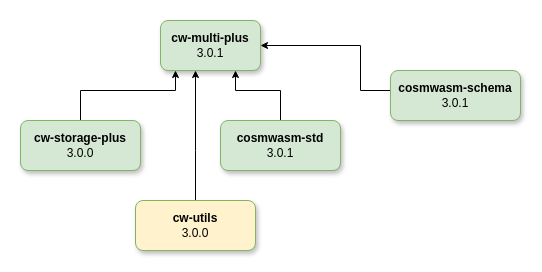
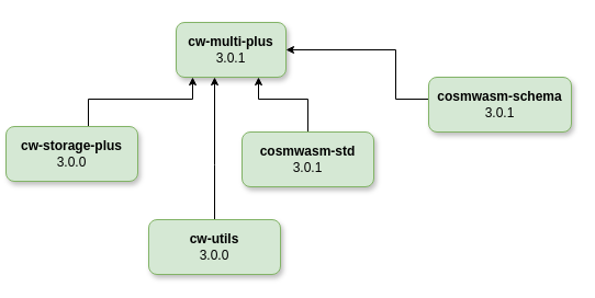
  <mxCell id="0" />
  <mxCell id="1" parent="0" />
  <mxCell id="2" style="edgeStyle=orthogonalEdgeStyle;rounded=0;orthogonalLoop=1;jettySize=auto;html=1;entryX=1;entryY=0.5;entryDx=0;entryDy=0;strokeColor=default;align=center;verticalAlign=middle;fontFamily=Helvetica;fontSize=11;fontColor=default;labelBackgroundColor=default;startSize=5;endArrow=classic;endFill=1;endSize=5;curved=0;" parent="1" source="6" target="5" edge="1"><mxGeometry relative="1" as="geometry"><Array as="points"><mxPoint x="360" y="90" /><mxPoint x="360" y="45" /></Array></mxGeometry></mxCell>
  <mxCell id="3" style="edgeStyle=orthogonalEdgeStyle;rounded=0;orthogonalLoop=1;jettySize=auto;html=1;entryX=0.75;entryY=1;entryDx=0;entryDy=0;strokeColor=default;align=center;verticalAlign=middle;fontFamily=Helvetica;fontSize=11;fontColor=default;labelBackgroundColor=default;startSize=5;endArrow=classic;endFill=1;endSize=5;curved=0;" parent="1" source="4" target="5" edge="1"><mxGeometry relative="1" as="geometry"><Array as="points"><mxPoint x="280" y="90" /><mxPoint x="235" y="90" /></Array></mxGeometry></mxCell>
  <mxCell id="4" value="&lt;b&gt;cosmwasm-std&lt;/b&gt;&lt;br&gt;3.0.1" style="rounded=1;whiteSpace=wrap;html=1;fillColor=#d5e8d4;strokeColor=#82b366;shadow=1;glass=0;" parent="1" vertex="1"><mxGeometry x="220" y="120" width="120" height="50" as="geometry" /></mxCell>
  <mxCell id="5" value="&lt;b&gt;cw-multi-plus&lt;/b&gt;&lt;div&gt;3.0.1&lt;/div&gt;" style="rounded=1;whiteSpace=wrap;html=1;fillColor=#d5e8d4;strokeColor=#82b366;shadow=1;" parent="1" vertex="1"><mxGeometry x="160" y="20" width="100" height="50" as="geometry" /></mxCell>
  <mxCell id="6" value="&lt;b&gt;cosmwasm-schema&lt;/b&gt;&lt;div&gt;3.0.1&lt;/div&gt;" style="rounded=1;whiteSpace=wrap;html=1;fillColor=#d5e8d4;strokeColor=#82b366;shadow=1;glass=0;" parent="1" vertex="1"><mxGeometry x="390" y="70" width="130" height="50" as="geometry" /></mxCell>
  <mxCell id="7" style="edgeStyle=orthogonalEdgeStyle;rounded=0;orthogonalLoop=1;jettySize=auto;html=1;strokeColor=default;align=center;verticalAlign=middle;fontFamily=Helvetica;fontSize=11;fontColor=default;labelBackgroundColor=default;startSize=5;endArrow=classic;endFill=1;endSize=5;curved=0;" edge="1" parent="1" source="8"><mxGeometry relative="1" as="geometry"><mxPoint x="175" y="70" as="targetPoint" /><Array as="points"><mxPoint x="80" y="90" /><mxPoint x="175" y="90" /></Array></mxGeometry></mxCell>
- <mxCell id="8" value="&lt;b&gt;cw-storage-plus&lt;/b&gt;&lt;br&gt;3.0.0" style="rounded=1;whiteSpace=wrap;html=1;fillColor=#d5e8d4;strokeColor=#82b366;shadow=1;glass=0;" parent="1" vertex="1"><mxGeometry x="20" y="120" width="120" height="50" as="geometry" /></mxCell>
+ <mxCell id="8" value="&lt;b&gt;cw-storage-plus&lt;/b&gt;&lt;br&gt;3.0.0" style="rounded=1;whiteSpace=wrap;html=1;fillColor=#d5e8d4;strokeColor=#82b366;shadow=1;glass=0;" parent="1" vertex="1"><mxGeometry x="5" y="115" width="120" height="50" as="geometry" /></mxCell>
  <mxCell id="9" style="edgeStyle=orthogonalEdgeStyle;rounded=0;orthogonalLoop=1;jettySize=auto;html=1;strokeColor=default;align=center;verticalAlign=middle;fontFamily=Helvetica;fontSize=11;fontColor=default;labelBackgroundColor=default;startSize=5;endArrow=classic;endFill=1;endSize=5;curved=0;exitX=0.5;exitY=0;exitDx=0;exitDy=0;" edge="1" parent="1" source="10" target="5"><mxGeometry relative="1" as="geometry"><Array as="points"><mxPoint x="195" y="150" /><mxPoint x="195" y="150" /></Array></mxGeometry></mxCell>
- <mxCell id="10" value="&lt;b&gt;cw-utils&lt;/b&gt;&lt;br&gt;3.0.0" style="rounded=1;whiteSpace=wrap;html=1;fillColor=#fff2cc;strokeColor=#82b366;shadow=1;glass=0;" vertex="1" parent="1"><mxGeometry x="135" y="200" width="120" height="50" as="geometry" /></mxCell>
+ <mxCell id="10" value="&lt;b&gt;cw-utils&lt;/b&gt;&lt;br&gt;3.0.0" style="rounded=1;whiteSpace=wrap;html=1;fillColor=#d5e8d4;strokeColor=#82b366;shadow=1;glass=0;" vertex="1" parent="1"><mxGeometry x="135" y="200" width="120" height="50" as="geometry" /></mxCell>
